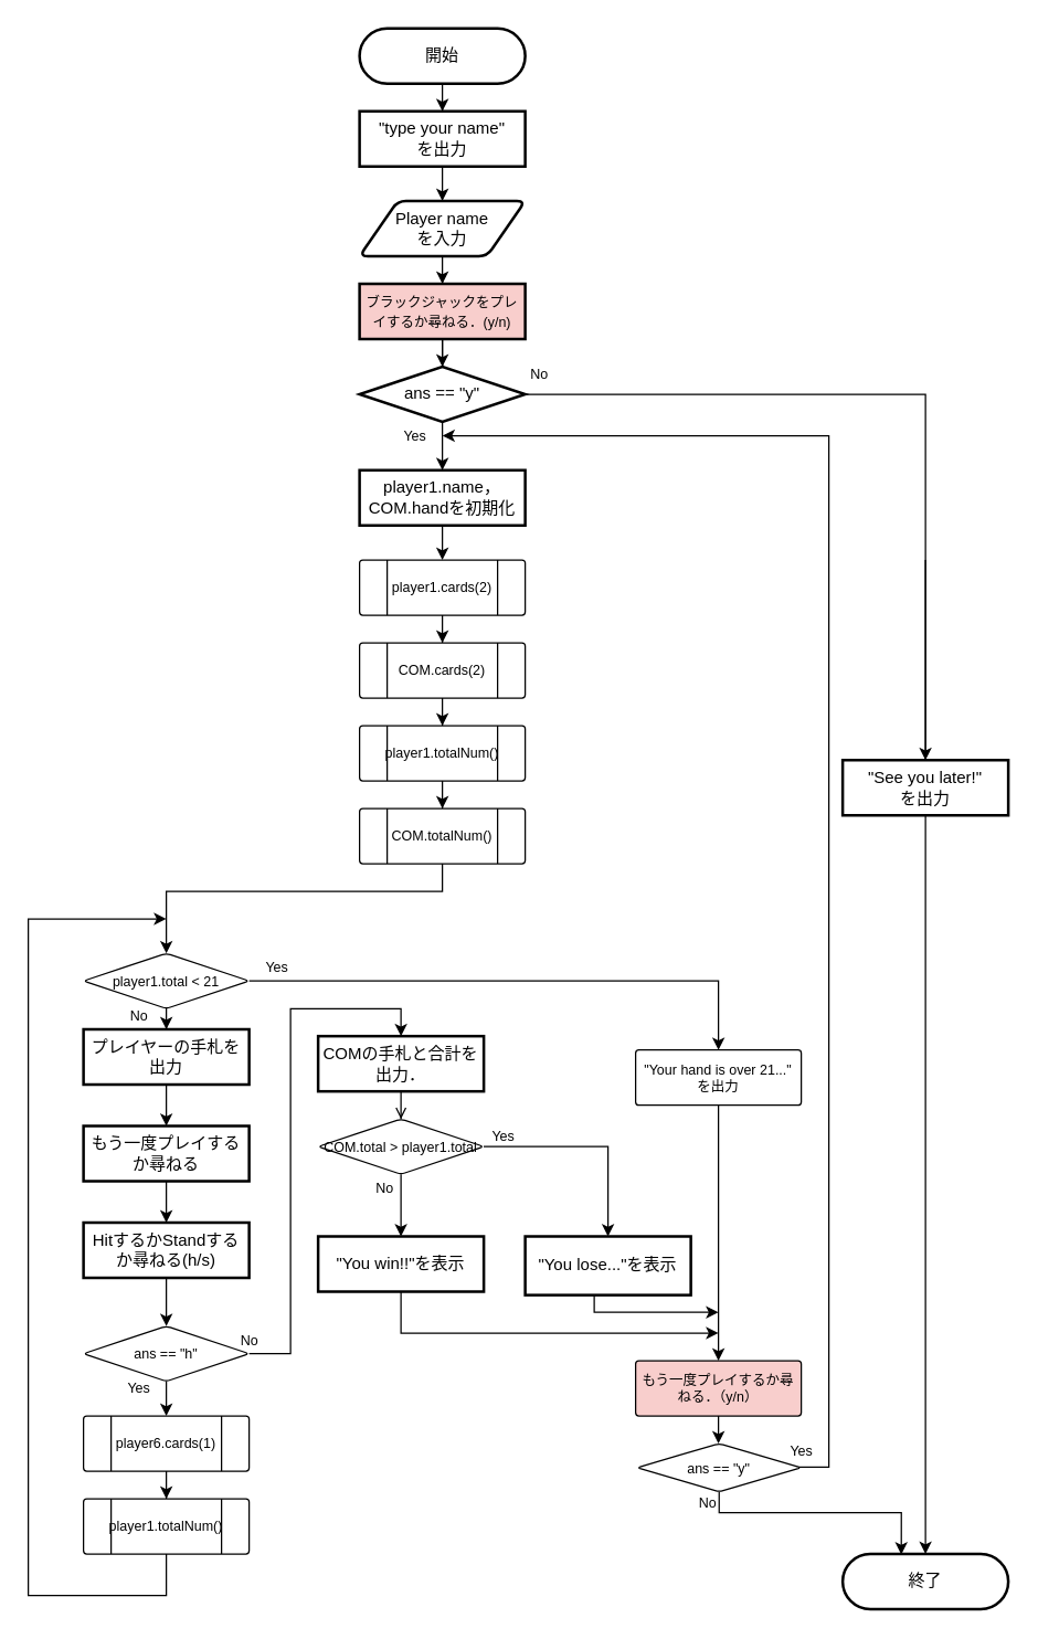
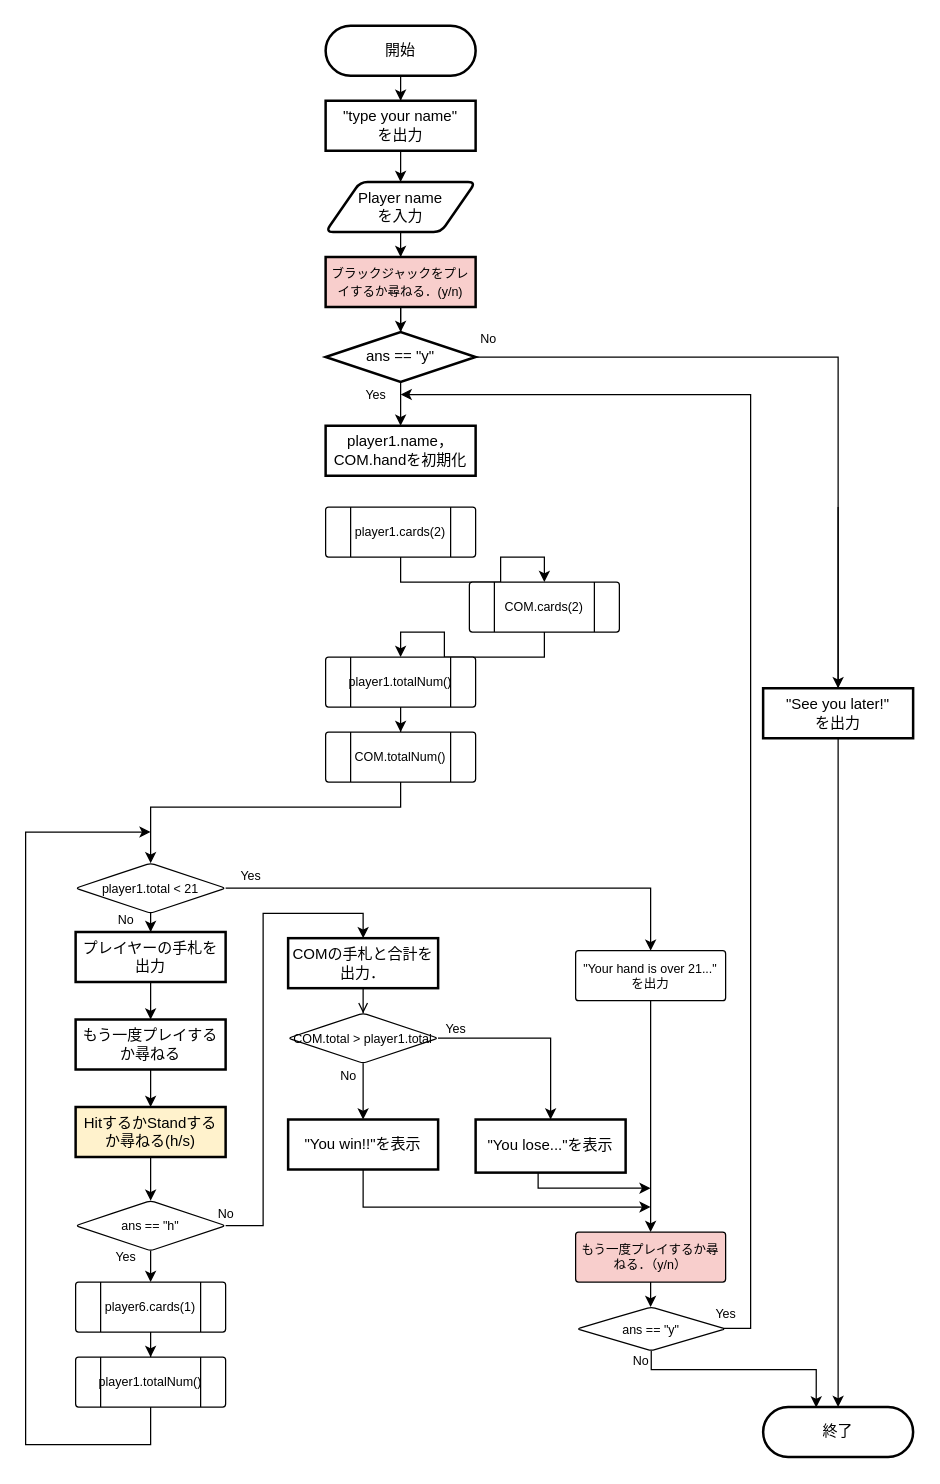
  <mxCell id="0" />
  <mxCell id="1" parent="0" />
  <mxCell id="2" value="" style="edgeStyle=orthogonalEdgeStyle;rounded=0;orthogonalLoop=1;jettySize=auto;html=1;" parent="1" source="3" target="10" edge="1"><mxGeometry relative="1" as="geometry" /></mxCell>
  <mxCell id="3" value="Player name &lt;br&gt;を入力" style="shape=parallelogram;html=1;strokeWidth=2;perimeter=parallelogramPerimeter;whiteSpace=wrap;rounded=1;arcSize=12;size=0.23;" parent="1" vertex="1"><mxGeometry x="260" y="145" width="120" height="40" as="geometry" /></mxCell>
  <mxCell id="4" value="" style="edgeStyle=orthogonalEdgeStyle;rounded=0;orthogonalLoop=1;jettySize=auto;html=1;" parent="1" source="5" target="7" edge="1"><mxGeometry relative="1" as="geometry" /></mxCell>
  <mxCell id="5" value="開始" style="rounded=1;whiteSpace=wrap;html=1;absoluteArcSize=1;arcSize=100;strokeWidth=2;" parent="1" vertex="1"><mxGeometry x="260" y="20" width="120" height="40" as="geometry" /></mxCell>
  <mxCell id="6" value="" style="edgeStyle=orthogonalEdgeStyle;rounded=0;orthogonalLoop=1;jettySize=auto;html=1;" parent="1" source="7" target="3" edge="1"><mxGeometry relative="1" as="geometry" /></mxCell>
  <mxCell id="7" value="&quot;type your name&quot;&lt;br&gt;を出力" style="rounded=1;whiteSpace=wrap;html=1;absoluteArcSize=1;arcSize=0;strokeWidth=2;" parent="1" vertex="1"><mxGeometry x="260" y="80" width="120" height="40" as="geometry" /></mxCell>
  <mxCell id="8" value="" style="edgeStyle=orthogonalEdgeStyle;rounded=0;orthogonalLoop=1;jettySize=auto;html=1;fontSize=8;entryX=0.5;entryY=0;entryDx=0;entryDy=0;startArrow=none;" parent="1" source="60" target="15" edge="1"><mxGeometry relative="1" as="geometry"><mxPoint x="400" y="355" as="targetPoint" /><Array as="points"><mxPoint x="320" y="265" /><mxPoint x="320" y="265" /></Array></mxGeometry></mxCell>
  <mxCell id="9" value="" style="edgeStyle=orthogonalEdgeStyle;rounded=0;orthogonalLoop=1;jettySize=auto;html=1;fontSize=10;" parent="1" source="10" target="60" edge="1"><mxGeometry relative="1" as="geometry" /></mxCell>
  <mxCell id="10" value="&lt;font style=&quot;font-size: 10px;&quot;&gt;ブラックジャックをプレイするか尋ねる．(y/n)&lt;/font&gt;" style="rounded=1;whiteSpace=wrap;html=1;absoluteArcSize=1;arcSize=0;strokeWidth=2;fillColor=#f8cecc;" parent="1" vertex="1"><mxGeometry x="260" y="205" width="120" height="40" as="geometry" /></mxCell>
  <mxCell id="11" style="edgeStyle=orthogonalEdgeStyle;rounded=0;orthogonalLoop=1;jettySize=auto;html=1;fontSize=10;" parent="1" source="12" target="37" edge="1"><mxGeometry relative="1" as="geometry"><mxPoint x="690" y="1045" as="targetPoint" /><Array as="points"><mxPoint x="670" y="405" /><mxPoint x="670" y="405" /></Array></mxGeometry></mxCell>
  <mxCell id="12" value="&quot;See you later!&quot;&lt;br&gt;を出力" style="whiteSpace=wrap;html=1;rounded=1;arcSize=0;strokeWidth=2;" parent="1" vertex="1"><mxGeometry x="610" y="550" width="120" height="40" as="geometry" /></mxCell>
  <mxCell id="13" value="&lt;font style=&quot;font-size: 10px;&quot;&gt;No&lt;/font&gt;" style="text;html=1;align=center;verticalAlign=middle;resizable=0;points=[];autosize=1;strokeColor=none;fillColor=none;fontSize=8;" parent="1" vertex="1"><mxGeometry x="258" y="844.94" width="40" height="30" as="geometry" /></mxCell>
- <mxCell id="14" value="" style="edgeStyle=orthogonalEdgeStyle;rounded=0;orthogonalLoop=1;jettySize=auto;html=1;fontSize=10;" parent="1" source="15" target="17" edge="1"><mxGeometry relative="1" as="geometry" /></mxCell>
  <mxCell id="15" value="player1.name，COM.handを初期化" style="whiteSpace=wrap;html=1;rounded=1;arcSize=0;strokeWidth=2;" parent="1" vertex="1"><mxGeometry x="260" y="340" width="120" height="40" as="geometry" /></mxCell>
  <mxCell id="16" value="" style="edgeStyle=orthogonalEdgeStyle;rounded=0;orthogonalLoop=1;jettySize=auto;html=1;fontSize=10;" parent="1" source="17" target="19" edge="1"><mxGeometry relative="1" as="geometry" /></mxCell>
  <mxCell id="17" value="player1.cards(2)" style="verticalLabelPosition=middle;verticalAlign=middle;html=1;shape=process;whiteSpace=wrap;rounded=1;size=0.167;arcSize=6;fontSize=10;labelPosition=center;align=center;" parent="1" vertex="1"><mxGeometry x="260" y="405" width="120" height="40" as="geometry" /></mxCell>
  <mxCell id="18" value="" style="edgeStyle=orthogonalEdgeStyle;rounded=0;orthogonalLoop=1;jettySize=auto;html=1;fontSize=10;" parent="1" source="19" target="21" edge="1"><mxGeometry relative="1" as="geometry" /></mxCell>
- <mxCell id="19" value="COM.cards(2)" style="verticalLabelPosition=middle;verticalAlign=middle;html=1;shape=process;whiteSpace=wrap;rounded=1;size=0.167;arcSize=6;fontSize=10;labelPosition=center;align=center;" parent="1" vertex="1"><mxGeometry x="260" y="465" width="120" height="40" as="geometry" /></mxCell>
+ <mxCell id="19" value="COM.cards(2)" style="verticalLabelPosition=middle;verticalAlign=middle;html=1;shape=process;whiteSpace=wrap;rounded=1;size=0.167;arcSize=6;fontSize=10;labelPosition=center;align=center;" parent="1" vertex="1"><mxGeometry x="375" y="465" width="120" height="40" as="geometry" /></mxCell>
  <mxCell id="20" value="" style="edgeStyle=orthogonalEdgeStyle;rounded=0;orthogonalLoop=1;jettySize=auto;html=1;fontSize=10;" parent="1" source="21" target="23" edge="1"><mxGeometry relative="1" as="geometry" /></mxCell>
  <mxCell id="21" value="player1.totalNum()" style="verticalLabelPosition=middle;verticalAlign=middle;html=1;shape=process;whiteSpace=wrap;rounded=1;size=0.167;arcSize=6;fontSize=10;labelPosition=center;align=center;" parent="1" vertex="1"><mxGeometry x="260" y="525" width="120" height="40" as="geometry" /></mxCell>
  <mxCell id="22" style="edgeStyle=orthogonalEdgeStyle;rounded=0;orthogonalLoop=1;jettySize=auto;html=1;fontSize=10;entryX=0.5;entryY=0;entryDx=0;entryDy=0;" parent="1" source="23" target="26" edge="1"><mxGeometry relative="1" as="geometry"><mxPoint x="230" y="565" as="targetPoint" /><Array as="points"><mxPoint x="320" y="645" /><mxPoint x="120" y="645" /></Array></mxGeometry></mxCell>
  <mxCell id="23" value="COM.totalNum()" style="verticalLabelPosition=middle;verticalAlign=middle;html=1;shape=process;whiteSpace=wrap;rounded=1;size=0.167;arcSize=6;fontSize=10;labelPosition=center;align=center;" parent="1" vertex="1"><mxGeometry x="260" y="585" width="120" height="40" as="geometry" /></mxCell>
  <mxCell id="24" value="" style="edgeStyle=orthogonalEdgeStyle;rounded=0;orthogonalLoop=1;jettySize=auto;html=1;fontSize=10;" parent="1" source="26" target="36" edge="1"><mxGeometry relative="1" as="geometry" /></mxCell>
  <mxCell id="25" style="edgeStyle=orthogonalEdgeStyle;rounded=0;orthogonalLoop=1;jettySize=auto;html=1;exitX=1;exitY=0.5;exitDx=0;exitDy=0;entryX=0.5;entryY=0;entryDx=0;entryDy=0;fontSize=10;" parent="1" source="26" target="28" edge="1"><mxGeometry relative="1" as="geometry" /></mxCell>
  <mxCell id="26" value="player1.total &amp;lt; 21" style="rhombus;whiteSpace=wrap;html=1;fontSize=10;rounded=1;arcSize=6;" parent="1" vertex="1"><mxGeometry x="60" y="689.94" width="120" height="40" as="geometry" /></mxCell>
  <mxCell id="27" value="" style="edgeStyle=orthogonalEdgeStyle;rounded=0;orthogonalLoop=1;jettySize=auto;html=1;fontSize=10;entryX=0.5;entryY=0;entryDx=0;entryDy=0;" parent="1" source="28" target="30" edge="1"><mxGeometry relative="1" as="geometry"><mxPoint x="600" y="989.94" as="targetPoint" /><Array as="points" /></mxGeometry></mxCell>
  <mxCell id="28" value="&quot;Your hand is over 21...&quot;&lt;br&gt;を出力" style="whiteSpace=wrap;html=1;fontSize=10;rounded=1;arcSize=6;" parent="1" vertex="1"><mxGeometry x="460" y="759.94" width="120" height="40" as="geometry" /></mxCell>
  <mxCell id="29" value="" style="edgeStyle=orthogonalEdgeStyle;rounded=0;orthogonalLoop=1;jettySize=auto;html=1;fontSize=10;" parent="1" source="30" target="33" edge="1"><mxGeometry relative="1" as="geometry" /></mxCell>
  <mxCell id="30" value="もう一度プレイするか尋ねる．（y/n）" style="whiteSpace=wrap;html=1;fontSize=10;rounded=1;arcSize=6;fillColor=#f8cecc;" parent="1" vertex="1"><mxGeometry x="460" y="985" width="120" height="40" as="geometry" /></mxCell>
  <mxCell id="31" style="edgeStyle=orthogonalEdgeStyle;rounded=0;orthogonalLoop=1;jettySize=auto;html=1;fontSize=10;exitX=0.897;exitY=0.489;exitDx=0;exitDy=0;exitPerimeter=0;" parent="1" source="33" edge="1"><mxGeometry relative="1" as="geometry"><mxPoint x="320" y="315" as="targetPoint" /><mxPoint x="580" y="1055" as="sourcePoint" /><Array as="points"><mxPoint x="600" y="1062" /><mxPoint x="600" y="315" /></Array></mxGeometry></mxCell>
  <mxCell id="32" style="edgeStyle=orthogonalEdgeStyle;rounded=0;orthogonalLoop=1;jettySize=auto;html=1;fontSize=10;entryX=0.354;entryY=0.01;entryDx=0;entryDy=0;entryPerimeter=0;" parent="1" source="33" target="37" edge="1"><mxGeometry relative="1" as="geometry"><mxPoint x="560" y="1115" as="targetPoint" /><Array as="points"><mxPoint x="520" y="1095" /><mxPoint x="652" y="1095" /></Array></mxGeometry></mxCell>
  <mxCell id="33" value="ans == &quot;y&quot;" style="rhombus;whiteSpace=wrap;html=1;fontSize=10;rounded=1;arcSize=6;" parent="1" vertex="1"><mxGeometry x="461" y="1045" width="119" height="35" as="geometry" /></mxCell>
  <mxCell id="34" value="&lt;font style=&quot;font-size: 10px;&quot;&gt;Yes&lt;/font&gt;" style="text;html=1;align=center;verticalAlign=middle;resizable=0;points=[];autosize=1;strokeColor=none;fillColor=none;fontSize=8;" parent="1" vertex="1"><mxGeometry x="280" y="300" width="40" height="30" as="geometry" /></mxCell>
  <mxCell id="35" value="" style="edgeStyle=orthogonalEdgeStyle;rounded=0;orthogonalLoop=1;jettySize=auto;html=1;fontSize=10;" parent="1" source="36" target="39" edge="1"><mxGeometry relative="1" as="geometry" /></mxCell>
  <mxCell id="36" value="プレイヤーの手札を出力" style="whiteSpace=wrap;html=1;rounded=1;arcSize=0;strokeWidth=2;" parent="1" vertex="1"><mxGeometry x="60" y="745" width="120" height="40" as="geometry" /></mxCell>
  <mxCell id="37" value="終了" style="rounded=1;whiteSpace=wrap;html=1;absoluteArcSize=1;arcSize=100;strokeWidth=2;" parent="1" vertex="1"><mxGeometry x="610" y="1125" width="120" height="40" as="geometry" /></mxCell>
  <mxCell id="38" value="" style="edgeStyle=orthogonalEdgeStyle;rounded=0;orthogonalLoop=1;jettySize=auto;html=1;fontSize=10;" parent="1" source="39" target="44" edge="1"><mxGeometry relative="1" as="geometry" /></mxCell>
  <mxCell id="39" value="もう一度プレイするか尋ねる" style="whiteSpace=wrap;html=1;rounded=1;arcSize=0;strokeWidth=2;" parent="1" vertex="1"><mxGeometry x="60" y="815" width="120" height="40" as="geometry" /></mxCell>
  <mxCell id="40" value="" style="edgeStyle=orthogonalEdgeStyle;rounded=0;orthogonalLoop=1;jettySize=auto;html=1;fontSize=10;" parent="1" source="42" target="53" edge="1"><mxGeometry relative="1" as="geometry" /></mxCell>
  <mxCell id="41" style="edgeStyle=orthogonalEdgeStyle;rounded=0;orthogonalLoop=1;jettySize=auto;html=1;exitX=1;exitY=0.5;exitDx=0;exitDy=0;fontSize=10;entryX=0.5;entryY=0;entryDx=0;entryDy=0;" parent="1" source="42" target="46" edge="1"><mxGeometry relative="1" as="geometry"><mxPoint x="220" y="829.94" as="targetPoint" /><Array as="points"><mxPoint x="210" y="980" /><mxPoint x="210" y="730" /><mxPoint x="290" y="730" /></Array></mxGeometry></mxCell>
  <mxCell id="42" value="ans == &quot;h&quot;" style="rhombus;whiteSpace=wrap;html=1;fontSize=10;rounded=1;arcSize=6;" parent="1" vertex="1"><mxGeometry x="60" y="959.94" width="120" height="40" as="geometry" /></mxCell>
  <mxCell id="43" value="" style="edgeStyle=orthogonalEdgeStyle;rounded=0;orthogonalLoop=1;jettySize=auto;html=1;fontSize=10;" parent="1" source="44" target="42" edge="1"><mxGeometry relative="1" as="geometry" /></mxCell>
- <mxCell id="44" value="HitするかStandするか尋ねる(h/s)" style="whiteSpace=wrap;html=1;rounded=1;arcSize=0;strokeWidth=2;" parent="1" vertex="1"><mxGeometry x="60" y="885" width="120" height="40" as="geometry" /></mxCell>
+ <mxCell id="44" value="HitするかStandするか尋ねる(h/s)" style="whiteSpace=wrap;html=1;rounded=1;arcSize=0;strokeWidth=2;fillColor=#fff2cc;" parent="1" vertex="1"><mxGeometry x="60" y="885" width="120" height="40" as="geometry" /></mxCell>
  <mxCell id="45" value="" style="edgeStyle=orthogonalEdgeStyle;rounded=0;orthogonalLoop=1;jettySize=auto;html=1;fontSize=10;endArrow=open;" parent="1" source="46" target="49" edge="1"><mxGeometry relative="1" as="geometry" /></mxCell>
  <mxCell id="46" value="COMの手札と合計を出力．" style="whiteSpace=wrap;html=1;rounded=1;arcSize=0;strokeWidth=2;" parent="1" vertex="1"><mxGeometry x="230" y="749.94" width="120" height="40" as="geometry" /></mxCell>
  <mxCell id="47" value="" style="edgeStyle=orthogonalEdgeStyle;rounded=0;orthogonalLoop=1;jettySize=auto;html=1;fontSize=10;" parent="1" source="49" target="51" edge="1"><mxGeometry relative="1" as="geometry" /></mxCell>
  <mxCell id="48" style="edgeStyle=orthogonalEdgeStyle;rounded=0;orthogonalLoop=1;jettySize=auto;html=1;entryX=0.5;entryY=0;entryDx=0;entryDy=0;fontSize=10;entryPerimeter=0;" parent="1" source="49" target="58" edge="1"><mxGeometry relative="1" as="geometry" /></mxCell>
  <mxCell id="49" value="COM.total &amp;gt; player1.total" style="rhombus;whiteSpace=wrap;html=1;fontSize=10;rounded=1;arcSize=6;" parent="1" vertex="1"><mxGeometry x="230" y="809.94" width="120" height="40" as="geometry" /></mxCell>
  <mxCell id="50" style="edgeStyle=orthogonalEdgeStyle;rounded=0;orthogonalLoop=1;jettySize=auto;html=1;fontSize=10;" parent="1" source="51" edge="1"><mxGeometry relative="1" as="geometry"><mxPoint x="520" y="965" as="targetPoint" /><Array as="points"><mxPoint x="290" y="965" /><mxPoint x="520" y="965" /></Array></mxGeometry></mxCell>
  <mxCell id="51" value="&quot;You win!!&quot;を表示" style="whiteSpace=wrap;html=1;rounded=1;arcSize=0;strokeWidth=2;" parent="1" vertex="1"><mxGeometry x="230" y="895" width="120" height="40" as="geometry" /></mxCell>
  <mxCell id="52" value="" style="edgeStyle=orthogonalEdgeStyle;rounded=0;orthogonalLoop=1;jettySize=auto;html=1;fontSize=10;" parent="1" source="53" target="55" edge="1"><mxGeometry relative="1" as="geometry" /></mxCell>
  <mxCell id="53" value="player6.cards(1)" style="verticalLabelPosition=middle;verticalAlign=middle;html=1;shape=process;whiteSpace=wrap;rounded=1;size=0.167;arcSize=6;fontSize=10;labelPosition=center;align=center;" parent="1" vertex="1"><mxGeometry x="60" y="1025" width="120" height="40" as="geometry" /></mxCell>
  <mxCell id="54" style="edgeStyle=orthogonalEdgeStyle;rounded=0;orthogonalLoop=1;jettySize=auto;html=1;fontSize=10;" parent="1" source="55" edge="1"><mxGeometry relative="1" as="geometry"><mxPoint x="120" y="665" as="targetPoint" /><Array as="points"><mxPoint x="120" y="1155" /><mxPoint x="20" y="1155" /><mxPoint x="20" y="665" /></Array></mxGeometry></mxCell>
  <mxCell id="55" value="player1.totalNum()" style="verticalLabelPosition=middle;verticalAlign=middle;html=1;shape=process;whiteSpace=wrap;rounded=1;size=0.167;arcSize=6;fontSize=10;labelPosition=center;align=center;" parent="1" vertex="1"><mxGeometry x="60" y="1085" width="120" height="40" as="geometry" /></mxCell>
  <mxCell id="56" value="Yes" style="text;html=1;align=center;verticalAlign=middle;resizable=0;points=[];autosize=1;strokeColor=none;fillColor=none;fontSize=10;" parent="1" vertex="1"><mxGeometry x="80" y="989.94" width="40" height="30" as="geometry" /></mxCell>
  <mxCell id="57" style="edgeStyle=orthogonalEdgeStyle;rounded=0;orthogonalLoop=1;jettySize=auto;html=1;fontSize=10;" parent="1" source="58" edge="1"><mxGeometry relative="1" as="geometry"><mxPoint x="520" y="949.94" as="targetPoint" /><Array as="points"><mxPoint x="430" y="949.94" /></Array></mxGeometry></mxCell>
  <mxCell id="58" value="&quot;You lose...&quot;を表示" style="whiteSpace=wrap;html=1;rounded=1;arcSize=0;strokeWidth=2;" parent="1" vertex="1"><mxGeometry x="380" y="895" width="120" height="42.5" as="geometry" /></mxCell>
  <mxCell id="59" style="edgeStyle=orthogonalEdgeStyle;rounded=0;orthogonalLoop=1;jettySize=auto;html=1;exitX=1;exitY=0.5;exitDx=0;exitDy=0;entryX=0.5;entryY=0;entryDx=0;entryDy=0;fontSize=10;" parent="1" source="60" target="12" edge="1"><mxGeometry relative="1" as="geometry" /></mxCell>
  <mxCell id="60" value="ans == &quot;y&quot;" style="rhombus;whiteSpace=wrap;html=1;rounded=1;arcSize=0;strokeWidth=2;" parent="1" vertex="1"><mxGeometry x="260" y="265" width="120" height="40" as="geometry" /></mxCell>
  <mxCell id="61" value="" style="edgeStyle=orthogonalEdgeStyle;rounded=0;orthogonalLoop=1;jettySize=auto;html=1;fontSize=8;entryX=0.5;entryY=0;entryDx=0;entryDy=0;endArrow=none;" parent="1" source="10" target="60" edge="1"><mxGeometry relative="1" as="geometry"><mxPoint x="320" y="335" as="targetPoint" /><mxPoint x="320" y="250" as="sourcePoint" /><Array as="points" /></mxGeometry></mxCell>
  <mxCell id="62" value="&lt;font style=&quot;font-size: 10px;&quot;&gt;Yes&lt;/font&gt;" style="text;html=1;align=center;verticalAlign=middle;resizable=0;points=[];autosize=1;strokeColor=none;fillColor=none;fontSize=8;" parent="1" vertex="1"><mxGeometry x="560" y="1035" width="40" height="30" as="geometry" /></mxCell>
  <mxCell id="63" value="&lt;font style=&quot;font-size: 10px;&quot;&gt;Yes&lt;/font&gt;" style="text;html=1;align=center;verticalAlign=middle;resizable=0;points=[];autosize=1;strokeColor=none;fillColor=none;fontSize=8;" parent="1" vertex="1"><mxGeometry x="344" y="806.94" width="40" height="30" as="geometry" /></mxCell>
  <mxCell id="64" value="&lt;font style=&quot;font-size: 10px;&quot;&gt;Yes&lt;/font&gt;" style="text;html=1;align=center;verticalAlign=middle;resizable=0;points=[];autosize=1;strokeColor=none;fillColor=none;fontSize=8;" parent="1" vertex="1"><mxGeometry x="180" y="685" width="40" height="30" as="geometry" /></mxCell>
  <mxCell id="65" value="&lt;font style=&quot;font-size: 10px;&quot;&gt;No&lt;/font&gt;" style="text;html=1;align=center;verticalAlign=middle;resizable=0;points=[];autosize=1;strokeColor=none;fillColor=none;fontSize=8;" parent="1" vertex="1"><mxGeometry x="160" y="955" width="40" height="30" as="geometry" /></mxCell>
  <mxCell id="66" value="&lt;font style=&quot;font-size: 10px;&quot;&gt;No&lt;/font&gt;" style="text;html=1;align=center;verticalAlign=middle;resizable=0;points=[];autosize=1;strokeColor=none;fillColor=none;fontSize=8;" parent="1" vertex="1"><mxGeometry x="80" y="719.94" width="40" height="30" as="geometry" /></mxCell>
  <mxCell id="67" value="&lt;font style=&quot;font-size: 10px;&quot;&gt;No&lt;/font&gt;" style="text;html=1;align=center;verticalAlign=middle;resizable=0;points=[];autosize=1;strokeColor=none;fillColor=none;fontSize=8;" parent="1" vertex="1"><mxGeometry x="370" y="255" width="40" height="30" as="geometry" /></mxCell>
  <mxCell id="68" value="&lt;font style=&quot;font-size: 10px;&quot;&gt;No&lt;/font&gt;" style="text;html=1;align=center;verticalAlign=middle;resizable=0;points=[];autosize=1;strokeColor=none;fillColor=none;fontSize=8;" parent="1" vertex="1"><mxGeometry x="492" y="1073" width="40" height="30" as="geometry" /></mxCell>
